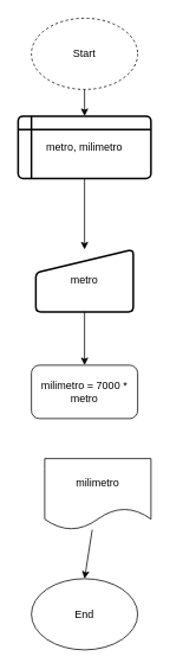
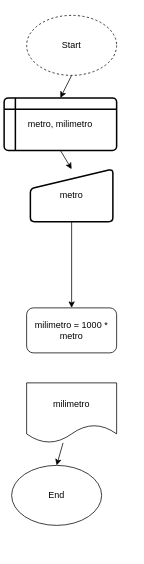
  <mxCell id="0" />
  <mxCell id="1" parent="0" />
  <mxCell id="2" value="Start" style="ellipse;whiteSpace=wrap;html=1;dashed=1;" vertex="1" parent="1"><mxGeometry x="35" y="20" width="120" height="80" as="geometry" /></mxCell>
- <mxCell id="3" value="&lt;span&gt;metro&lt;/span&gt;" style="html=1;strokeWidth=2;shape=manualInput;whiteSpace=wrap;rounded=1;size=26;arcSize=11;" vertex="1" parent="1"><mxGeometry x="40" y="280" width="110" height="70" as="geometry" /></mxCell>
- <mxCell id="4" value="metro, milimetro" style="shape=internalStorage;whiteSpace=wrap;html=1;dx=15;dy=15;rounded=1;arcSize=8;strokeWidth=2;" vertex="1" parent="1"><mxGeometry x="20" y="130" width="150" height="70" as="geometry" /></mxCell>
- <mxCell id="5" value="End" style="ellipse;whiteSpace=wrap;html=1;" vertex="1" parent="1"><mxGeometry x="35" y="650" width="120" height="80" as="geometry" /></mxCell>
- <mxCell id="6" value="milimetro" style="shape=document;whiteSpace=wrap;html=1;boundedLbl=1;" vertex="1" parent="1"><mxGeometry x="50" y="515" width="120" height="80" as="geometry" /></mxCell>
- <mxCell id="7" value="milimetro = 7000 * metro" style="rounded=1;whiteSpace=wrap;html=1;" vertex="1" parent="1"><mxGeometry x="35" y="410" width="120" height="60" as="geometry" /></mxCell>
+ <mxCell id="3" value="&lt;span&gt;metro&lt;/span&gt;" style="html=1;strokeWidth=2;shape=manualInput;whiteSpace=wrap;rounded=1;size=26;arcSize=11;" vertex="1" parent="1"><mxGeometry x="40" y="225" width="110" height="70" as="geometry" /></mxCell>
+ <mxCell id="4" value="metro, milimetro" style="shape=internalStorage;whiteSpace=wrap;html=1;dx=15;dy=15;rounded=1;arcSize=8;strokeWidth=2;" vertex="1" parent="1"><mxGeometry x="5" y="130" width="150" height="70" as="geometry" /></mxCell>
+ <mxCell id="5" value="End" style="ellipse;whiteSpace=wrap;html=1;" vertex="1" parent="1"><mxGeometry x="15" y="620" width="120" height="80" as="geometry" /></mxCell>
+ <mxCell id="6" value="milimetro" style="shape=document;whiteSpace=wrap;html=1;boundedLbl=1;" vertex="1" parent="1"><mxGeometry x="35" y="510" width="120" height="80" as="geometry" /></mxCell>
+ <mxCell id="7" value="milimetro = 1000 * metro" style="rounded=1;whiteSpace=wrap;html=1;" vertex="1" parent="1"><mxGeometry x="35" y="410" width="120" height="60" as="geometry" /></mxCell>
  <mxCell id="8" value="" style="endArrow=classic;html=1;entryX=0.5;entryY=0;entryDx=0;entryDy=0;" edge="1" parent="1" source="6" target="5"><mxGeometry width="50" height="50" relative="1" as="geometry"><mxPoint x="275" y="530" as="sourcePoint" /><mxPoint x="405" y="350" as="targetPoint" /></mxGeometry></mxCell>
  <mxCell id="9" value="" style="endArrow=classic;html=1;exitX=0.5;exitY=1;exitDx=0;exitDy=0;entryX=0.5;entryY=0;entryDx=0;entryDy=0;" edge="1" parent="1" source="4" target="3"><mxGeometry width="50" height="50" relative="1" as="geometry"><mxPoint x="245" y="370" as="sourcePoint" /><mxPoint x="295" y="320" as="targetPoint" /></mxGeometry></mxCell>
  <mxCell id="10" value="" style="endArrow=classic;html=1;exitX=0.5;exitY=1;exitDx=0;exitDy=0;entryX=0.5;entryY=0;entryDx=0;entryDy=0;" edge="1" parent="1" source="2" target="4"><mxGeometry width="50" height="50" relative="1" as="geometry"><mxPoint x="355" y="400" as="sourcePoint" /><mxPoint x="405" y="350" as="targetPoint" /></mxGeometry></mxCell>
  <mxCell id="11" value="" style="endArrow=classic;html=1;exitX=0.5;exitY=1;exitDx=0;exitDy=0;entryX=0.5;entryY=0;entryDx=0;entryDy=0;" edge="1" parent="1" source="3" target="7"><mxGeometry width="50" height="50" relative="1" as="geometry"><mxPoint x="545" y="370" as="sourcePoint" /><mxPoint x="595" y="320" as="targetPoint" /></mxGeometry></mxCell>
